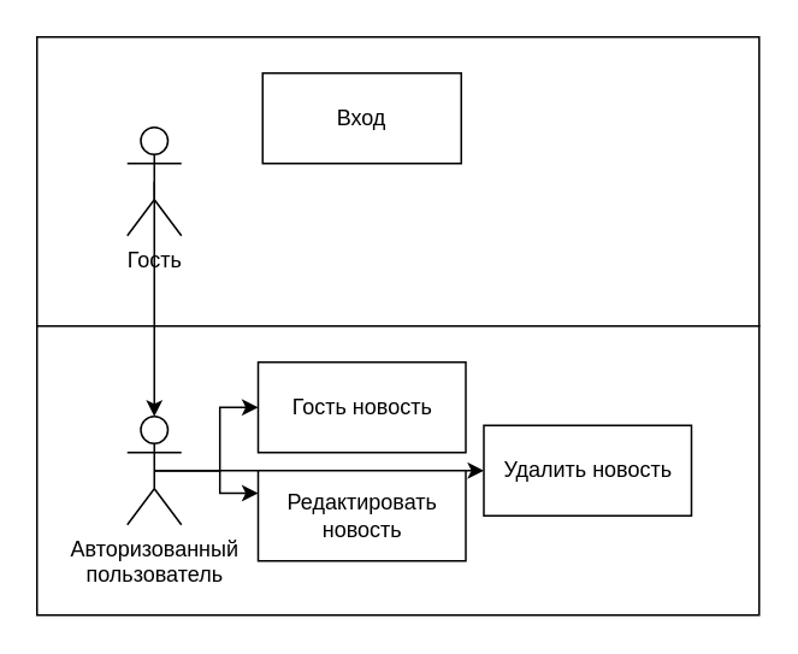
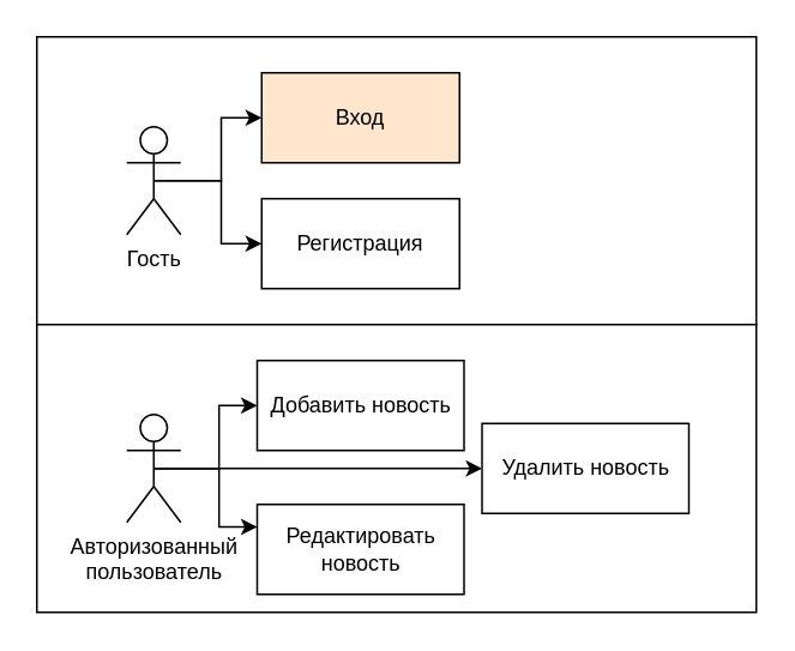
  <mxCell id="0" />
  <mxCell id="1" parent="0" />
  <mxCell id="2" value="" style="rounded=0;whiteSpace=wrap;html=1;" vertex="1" parent="1"><mxGeometry x="20" y="20" width="400" height="160" as="geometry" /></mxCell>
  <mxCell id="3" value="" style="rounded=0;whiteSpace=wrap;html=1;" vertex="1" parent="1"><mxGeometry x="20" y="180" width="400" height="160" as="geometry" /></mxCell>
- <mxCell id="4" style="edgeStyle=orthogonalEdgeStyle;rounded=0;orthogonalLoop=1;jettySize=auto;html=1;exitX=0.5;exitY=0.5;exitDx=0;exitDy=0;exitPerimeter=0;" edge="1" parent="1" source="6" target="10"><mxGeometry relative="1" as="geometry" /></mxCell>
+ <mxCell id="4" style="edgeStyle=orthogonalEdgeStyle;rounded=0;orthogonalLoop=1;jettySize=auto;html=1;exitX=0.5;exitY=0.5;exitDx=0;exitDy=0;exitPerimeter=0;" edge="1" parent="1" source="6" target="12"><mxGeometry relative="1" as="geometry" /></mxCell>
+ <mxCell id="5" style="edgeStyle=orthogonalEdgeStyle;rounded=0;orthogonalLoop=1;jettySize=auto;html=1;exitX=0.5;exitY=0.5;exitDx=0;exitDy=0;exitPerimeter=0;" edge="1" parent="1" source="6" target="11"><mxGeometry relative="1" as="geometry" /></mxCell>
  <mxCell id="6" value="&lt;div&gt;Гость&lt;/div&gt;" style="shape=umlActor;verticalLabelPosition=bottom;verticalAlign=top;html=1;outlineConnect=0;" vertex="1" parent="1"><mxGeometry x="70" y="70" width="30" height="60" as="geometry" /></mxCell>
  <mxCell id="7" style="edgeStyle=orthogonalEdgeStyle;rounded=0;orthogonalLoop=1;jettySize=auto;html=1;exitX=0.5;exitY=0.5;exitDx=0;exitDy=0;exitPerimeter=0;entryX=0;entryY=0.5;entryDx=0;entryDy=0;" edge="1" parent="1" source="10" target="13"><mxGeometry relative="1" as="geometry" /></mxCell>
  <mxCell id="8" style="edgeStyle=orthogonalEdgeStyle;rounded=0;orthogonalLoop=1;jettySize=auto;html=1;exitX=0.5;exitY=0.5;exitDx=0;exitDy=0;exitPerimeter=0;entryX=0;entryY=0.25;entryDx=0;entryDy=0;" edge="1" parent="1" source="10" target="14"><mxGeometry relative="1" as="geometry" /></mxCell>
  <mxCell id="9" style="edgeStyle=orthogonalEdgeStyle;rounded=0;orthogonalLoop=1;jettySize=auto;html=1;exitX=0.5;exitY=0.5;exitDx=0;exitDy=0;exitPerimeter=0;entryX=0;entryY=0.5;entryDx=0;entryDy=0;" edge="1" parent="1" source="10" target="15"><mxGeometry relative="1" as="geometry" /></mxCell>
  <mxCell id="10" value="Авторизованный&lt;div&gt;пользователь&lt;/div&gt;" style="shape=umlActor;verticalLabelPosition=bottom;verticalAlign=top;html=1;outlineConnect=0;" vertex="1" parent="1"><mxGeometry x="70" y="230" width="30" height="60" as="geometry" /></mxCell>
- <mxCell id="12" value="Вход" style="rounded=0;whiteSpace=wrap;html=1;" vertex="1" parent="1"><mxGeometry x="145" y="40" width="110" height="50" as="geometry" /></mxCell>
- <mxCell id="13" value="Гость новость" style="rounded=0;whiteSpace=wrap;html=1;" vertex="1" parent="1"><mxGeometry x="142.5" y="200" width="115" height="50" as="geometry" /></mxCell>
- <mxCell id="14" value="Редактировать новость" style="rounded=0;whiteSpace=wrap;html=1;" vertex="1" parent="1"><mxGeometry x="142.5" y="260" width="115" height="50" as="geometry" /></mxCell>
+ <mxCell id="11" value="Регистрация" style="rounded=0;whiteSpace=wrap;html=1;" vertex="1" parent="1"><mxGeometry x="145" y="110" width="110" height="50" as="geometry" /></mxCell>
+ <mxCell id="12" value="Вход" style="rounded=0;whiteSpace=wrap;html=1;fillColor=#ffe6cc;" vertex="1" parent="1"><mxGeometry x="145" y="40" width="110" height="50" as="geometry" /></mxCell>
+ <mxCell id="13" value="Добавить новость" style="rounded=0;whiteSpace=wrap;html=1;" vertex="1" parent="1"><mxGeometry x="142.5" y="200" width="115" height="50" as="geometry" /></mxCell>
+ <mxCell id="14" value="Редактировать новость" style="rounded=0;whiteSpace=wrap;html=1;" vertex="1" parent="1"><mxGeometry x="142.5" y="280" width="115" height="50" as="geometry" /></mxCell>
  <mxCell id="15" value="Удалить новость" style="rounded=0;whiteSpace=wrap;html=1;" vertex="1" parent="1"><mxGeometry x="267.5" y="235" width="115" height="50" as="geometry" /></mxCell>
